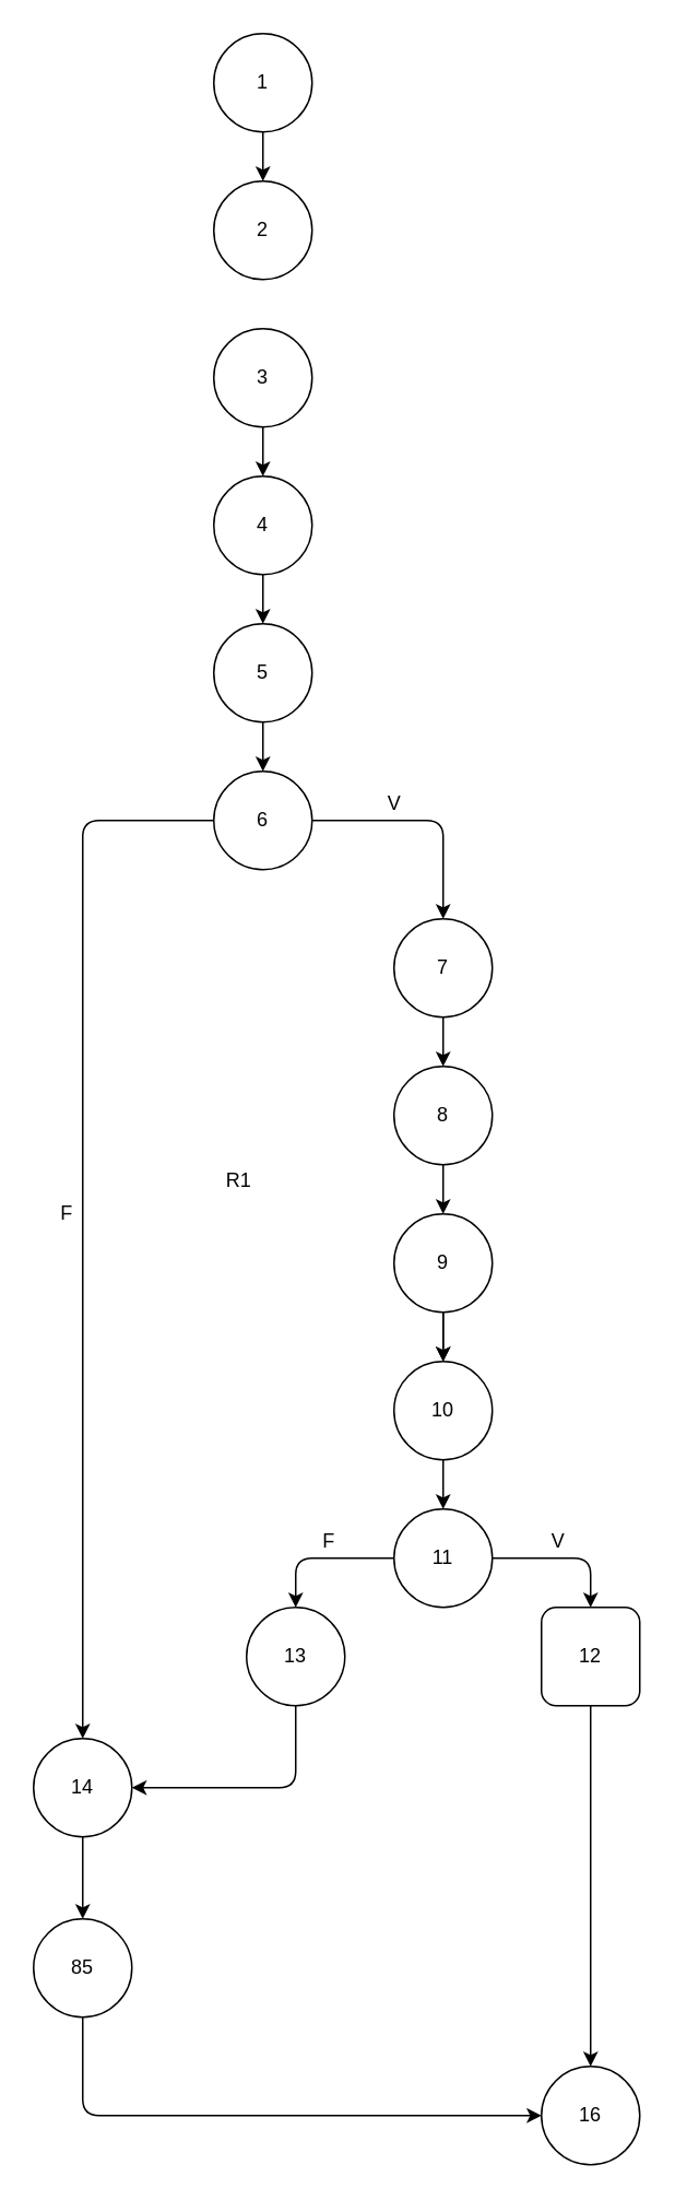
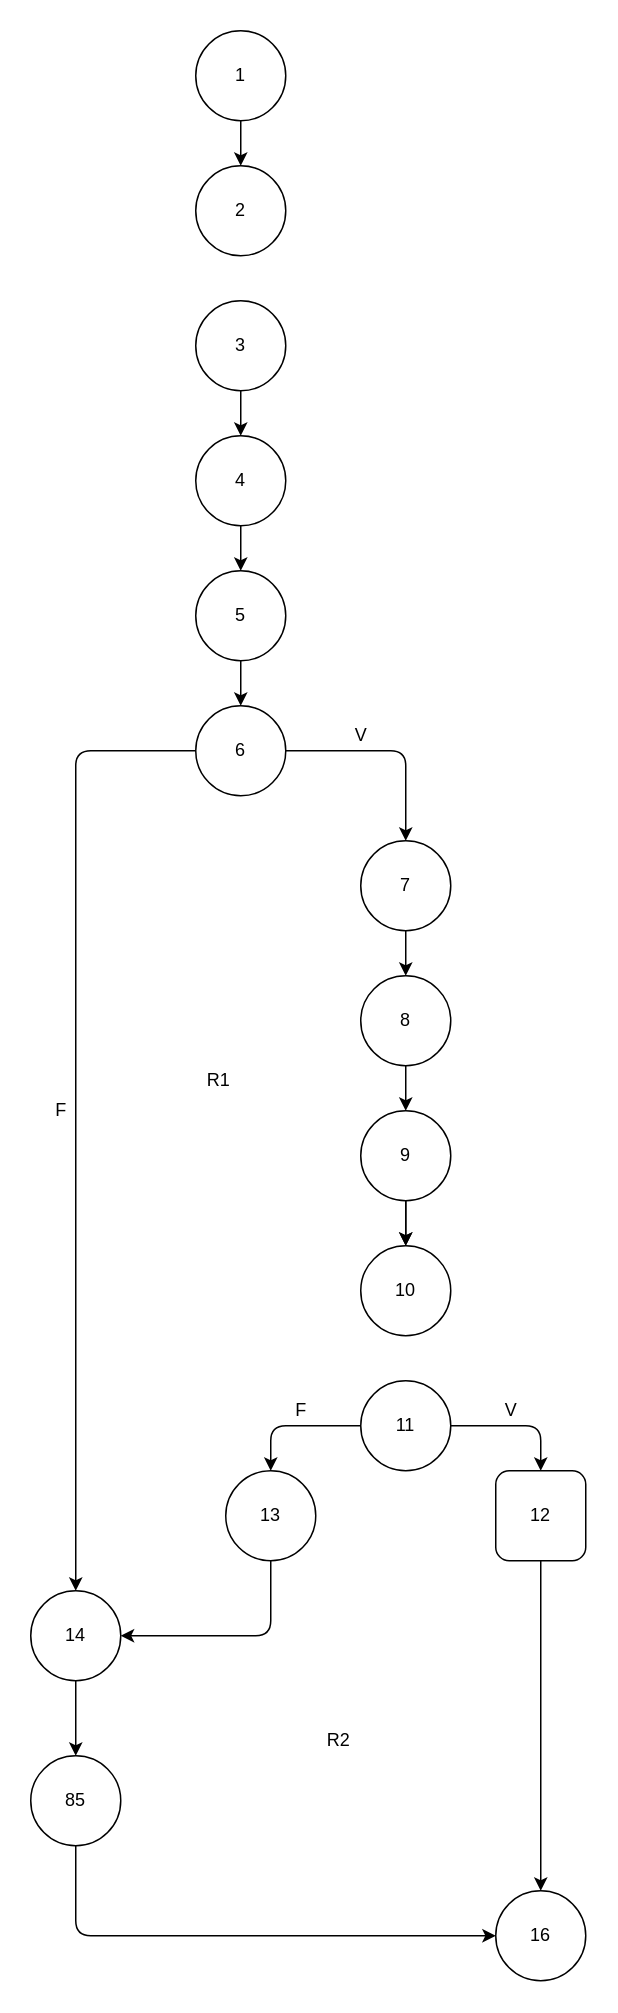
  <mxCell id="0" />
  <mxCell id="1" parent="0" />
  <mxCell id="2" value="1" style="ellipse;whiteSpace=wrap;html=1;aspect=fixed;" vertex="1" parent="1"><mxGeometry x="130" y="20" width="60" height="60" as="geometry" /></mxCell>
  <mxCell id="3" value="2" style="ellipse;whiteSpace=wrap;html=1;aspect=fixed;" vertex="1" parent="1"><mxGeometry x="130" y="110" width="60" height="60" as="geometry" /></mxCell>
  <mxCell id="4" value="3" style="ellipse;whiteSpace=wrap;html=1;aspect=fixed;" vertex="1" parent="1"><mxGeometry x="130" y="200" width="60" height="60" as="geometry" /></mxCell>
  <mxCell id="5" value="4" style="ellipse;whiteSpace=wrap;html=1;aspect=fixed;" vertex="1" parent="1"><mxGeometry x="130" y="290" width="60" height="60" as="geometry" /></mxCell>
  <mxCell id="6" value="" style="endArrow=classic;html=1;exitX=0.5;exitY=1;exitDx=0;exitDy=0;entryX=0.5;entryY=0;entryDx=0;entryDy=0;" edge="1" parent="1" source="2" target="3"><mxGeometry width="50" height="50" relative="1" as="geometry"><mxPoint x="90" y="150" as="sourcePoint" /><mxPoint x="140" y="100" as="targetPoint" /></mxGeometry></mxCell>
  <mxCell id="7" value="" style="endArrow=classic;html=1;exitX=0.5;exitY=1;exitDx=0;exitDy=0;entryX=0.5;entryY=0;entryDx=0;entryDy=0;" edge="1" parent="1" source="4" target="5"><mxGeometry width="50" height="50" relative="1" as="geometry"><mxPoint x="170" y="180" as="sourcePoint" /><mxPoint x="170" y="210" as="targetPoint" /></mxGeometry></mxCell>
  <mxCell id="8" value="5" style="ellipse;whiteSpace=wrap;html=1;aspect=fixed;" vertex="1" parent="1"><mxGeometry x="130" y="380" width="60" height="60" as="geometry" /></mxCell>
  <mxCell id="9" value="" style="endArrow=classic;html=1;exitX=0.5;exitY=1;exitDx=0;exitDy=0;entryX=0.5;entryY=0;entryDx=0;entryDy=0;" edge="1" parent="1" target="8"><mxGeometry width="50" height="50" relative="1" as="geometry"><mxPoint x="160" y="350" as="sourcePoint" /><mxPoint x="170" y="300" as="targetPoint" /></mxGeometry></mxCell>
  <mxCell id="10" value="6" style="ellipse;whiteSpace=wrap;html=1;aspect=fixed;" vertex="1" parent="1"><mxGeometry x="130" y="470" width="60" height="60" as="geometry" /></mxCell>
  <mxCell id="11" value="" style="endArrow=classic;html=1;exitX=0.5;exitY=1;exitDx=0;exitDy=0;entryX=0.5;entryY=0;entryDx=0;entryDy=0;" edge="1" parent="1" target="10"><mxGeometry width="50" height="50" relative="1" as="geometry"><mxPoint x="160" y="440" as="sourcePoint" /><mxPoint x="170" y="390" as="targetPoint" /></mxGeometry></mxCell>
  <mxCell id="12" value="" style="endArrow=classic;html=1;exitX=0;exitY=0.5;exitDx=0;exitDy=0;entryX=0.5;entryY=0;entryDx=0;entryDy=0;" edge="1" parent="1" source="10" target="13"><mxGeometry width="50" height="50" relative="1" as="geometry"><mxPoint x="60" y="590" as="sourcePoint" /><mxPoint x="110" y="540" as="targetPoint" /><Array as="points"><mxPoint x="50" y="500" /></Array></mxGeometry></mxCell>
  <mxCell id="13" value="14" style="ellipse;whiteSpace=wrap;html=1;aspect=fixed;" vertex="1" parent="1"><mxGeometry x="20" y="1060" width="60" height="60" as="geometry" /></mxCell>
  <mxCell id="14" value="7" style="ellipse;whiteSpace=wrap;html=1;aspect=fixed;" vertex="1" parent="1"><mxGeometry x="240" y="560" width="60" height="60" as="geometry" /></mxCell>
  <mxCell id="15" value="" style="endArrow=classic;html=1;exitX=1;exitY=0.5;exitDx=0;exitDy=0;entryX=0.5;entryY=0;entryDx=0;entryDy=0;" edge="1" parent="1" source="10" target="14"><mxGeometry width="50" height="50" relative="1" as="geometry"><mxPoint x="140" y="510" as="sourcePoint" /><mxPoint x="60" y="570" as="targetPoint" /><Array as="points"><mxPoint x="270" y="500" /></Array></mxGeometry></mxCell>
  <mxCell id="16" value="8" style="ellipse;whiteSpace=wrap;html=1;aspect=fixed;" vertex="1" parent="1"><mxGeometry x="240" y="650" width="60" height="60" as="geometry" /></mxCell>
  <mxCell id="17" value="" style="endArrow=classic;html=1;exitX=0.5;exitY=1;exitDx=0;exitDy=0;entryX=0.5;entryY=0;entryDx=0;entryDy=0;" edge="1" parent="1" source="14" target="16"><mxGeometry width="50" height="50" relative="1" as="geometry"><mxPoint x="170" y="450" as="sourcePoint" /><mxPoint x="170" y="480" as="targetPoint" /></mxGeometry></mxCell>
  <mxCell id="18" value="" style="edgeStyle=orthogonalEdgeStyle;rounded=0;orthogonalLoop=1;jettySize=auto;html=1;" edge="1" parent="1" source="19" target="21"><mxGeometry relative="1" as="geometry" /></mxCell>
  <mxCell id="19" value="9" style="ellipse;whiteSpace=wrap;html=1;aspect=fixed;" vertex="1" parent="1"><mxGeometry x="240" y="740" width="60" height="60" as="geometry" /></mxCell>
  <mxCell id="20" value="" style="endArrow=classic;html=1;exitX=0.5;exitY=1;exitDx=0;exitDy=0;entryX=0.5;entryY=0;entryDx=0;entryDy=0;" edge="1" parent="1" target="19"><mxGeometry width="50" height="50" relative="1" as="geometry"><mxPoint x="270" y="710" as="sourcePoint" /><mxPoint x="170" y="570" as="targetPoint" /></mxGeometry></mxCell>
  <mxCell id="21" value="10" style="ellipse;whiteSpace=wrap;html=1;aspect=fixed;" vertex="1" parent="1"><mxGeometry x="240" y="830" width="60" height="60" as="geometry" /></mxCell>
  <mxCell id="22" value="" style="endArrow=classic;html=1;exitX=0.5;exitY=1;exitDx=0;exitDy=0;entryX=0.5;entryY=0;entryDx=0;entryDy=0;" edge="1" parent="1" target="21"><mxGeometry width="50" height="50" relative="1" as="geometry"><mxPoint x="270" y="800" as="sourcePoint" /><mxPoint x="170" y="660" as="targetPoint" /></mxGeometry></mxCell>
  <mxCell id="23" value="11" style="ellipse;whiteSpace=wrap;html=1;aspect=fixed;" vertex="1" parent="1"><mxGeometry x="240" y="920" width="60" height="60" as="geometry" /></mxCell>
- <mxCell id="24" value="" style="endArrow=classic;html=1;exitX=0.5;exitY=1;exitDx=0;exitDy=0;entryX=0.5;entryY=0;entryDx=0;entryDy=0;" edge="1" parent="1" target="23" source="21"><mxGeometry width="50" height="50" relative="1" as="geometry"><mxPoint x="270" y="900" as="sourcePoint" /><mxPoint x="170" y="760" as="targetPoint" /></mxGeometry></mxCell>
  <mxCell id="25" value="13" style="ellipse;whiteSpace=wrap;html=1;aspect=fixed;" vertex="1" parent="1"><mxGeometry x="150" y="980" width="60" height="60" as="geometry" /></mxCell>
  <mxCell id="26" value="" style="endArrow=classic;html=1;exitX=0;exitY=0.5;exitDx=0;exitDy=0;entryX=0.5;entryY=0;entryDx=0;entryDy=0;" edge="1" parent="1" source="23" target="25"><mxGeometry width="50" height="50" relative="1" as="geometry"><mxPoint x="160" y="940" as="sourcePoint" /><mxPoint x="210" y="890" as="targetPoint" /><Array as="points"><mxPoint x="180" y="950" /></Array></mxGeometry></mxCell>
  <mxCell id="27" value="" style="endArrow=classic;html=1;exitX=0.5;exitY=1;exitDx=0;exitDy=0;entryX=1;entryY=0.5;entryDx=0;entryDy=0;" edge="1" parent="1" source="25" target="13"><mxGeometry width="50" height="50" relative="1" as="geometry"><mxPoint x="120" y="980" as="sourcePoint" /><mxPoint x="170" y="930" as="targetPoint" /><Array as="points"><mxPoint x="180" y="1090" /></Array></mxGeometry></mxCell>
  <mxCell id="28" value="85" style="ellipse;whiteSpace=wrap;html=1;aspect=fixed;" vertex="1" parent="1"><mxGeometry x="20" y="1170" width="60" height="60" as="geometry" /></mxCell>
  <mxCell id="29" value="" style="endArrow=classic;html=1;exitX=0.5;exitY=1;exitDx=0;exitDy=0;entryX=0.5;entryY=0;entryDx=0;entryDy=0;" edge="1" parent="1" source="13" target="28"><mxGeometry width="50" height="50" relative="1" as="geometry"><mxPoint x="10" y="1230" as="sourcePoint" /><mxPoint x="60" y="1180" as="targetPoint" /></mxGeometry></mxCell>
  <mxCell id="30" value="12" style="whiteSpace=wrap;html=1;aspect=fixed;rounded=1;" vertex="1" parent="1"><mxGeometry x="330" y="980" width="60" height="60" as="geometry" /></mxCell>
  <mxCell id="31" value="" style="endArrow=classic;html=1;exitX=1;exitY=0.5;exitDx=0;exitDy=0;entryX=0.5;entryY=0;entryDx=0;entryDy=0;" edge="1" parent="1" target="30" source="23"><mxGeometry width="50" height="50" relative="1" as="geometry"><mxPoint x="420" y="960" as="sourcePoint" /><mxPoint x="390" y="900" as="targetPoint" /><Array as="points"><mxPoint x="360" y="950" /></Array></mxGeometry></mxCell>
  <mxCell id="32" value="16" style="ellipse;whiteSpace=wrap;html=1;aspect=fixed;" vertex="1" parent="1"><mxGeometry x="330" y="1260" width="60" height="60" as="geometry" /></mxCell>
  <mxCell id="33" value="" style="endArrow=classic;html=1;exitX=0.5;exitY=1;exitDx=0;exitDy=0;entryX=0.5;entryY=0;entryDx=0;entryDy=0;" edge="1" parent="1" source="30" target="32"><mxGeometry width="50" height="50" relative="1" as="geometry"><mxPoint x="280" y="900" as="sourcePoint" /><mxPoint x="280" y="930" as="targetPoint" /></mxGeometry></mxCell>
  <mxCell id="34" value="" style="endArrow=classic;html=1;exitX=0.5;exitY=1;exitDx=0;exitDy=0;entryX=0;entryY=0.5;entryDx=0;entryDy=0;" edge="1" parent="1" source="28" target="32"><mxGeometry width="50" height="50" relative="1" as="geometry"><mxPoint x="180" y="1180" as="sourcePoint" /><mxPoint x="230" y="1130" as="targetPoint" /><Array as="points"><mxPoint x="50" y="1290" /></Array></mxGeometry></mxCell>
+ <mxCell id="35" value="R2" style="text;html=1;align=center;verticalAlign=middle;resizable=0;points=[];autosize=1;strokeColor=none;" vertex="1" parent="1"><mxGeometry x="210" y="1150" width="30" height="20" as="geometry" /></mxCell>
  <mxCell id="36" value="R1" style="text;html=1;align=center;verticalAlign=middle;resizable=0;points=[];autosize=1;strokeColor=none;" vertex="1" parent="1"><mxGeometry x="130" y="710" width="30" height="20" as="geometry" /></mxCell>
  <mxCell id="37" value="F" style="text;html=1;align=center;verticalAlign=middle;resizable=0;points=[];autosize=1;strokeColor=none;" vertex="1" parent="1"><mxGeometry x="190" y="930" width="20" height="20" as="geometry" /></mxCell>
  <mxCell id="38" value="V" style="text;html=1;align=center;verticalAlign=middle;resizable=0;points=[];autosize=1;strokeColor=none;" vertex="1" parent="1"><mxGeometry x="330" y="930" width="20" height="20" as="geometry" /></mxCell>
  <mxCell id="39" value="V" style="text;html=1;align=center;verticalAlign=middle;resizable=0;points=[];autosize=1;strokeColor=none;" vertex="1" parent="1"><mxGeometry x="230" y="480" width="20" height="20" as="geometry" /></mxCell>
  <mxCell id="40" value="F" style="text;html=1;align=center;verticalAlign=middle;resizable=0;points=[];autosize=1;strokeColor=none;" vertex="1" parent="1"><mxGeometry x="30" y="730" width="20" height="20" as="geometry" /></mxCell>
